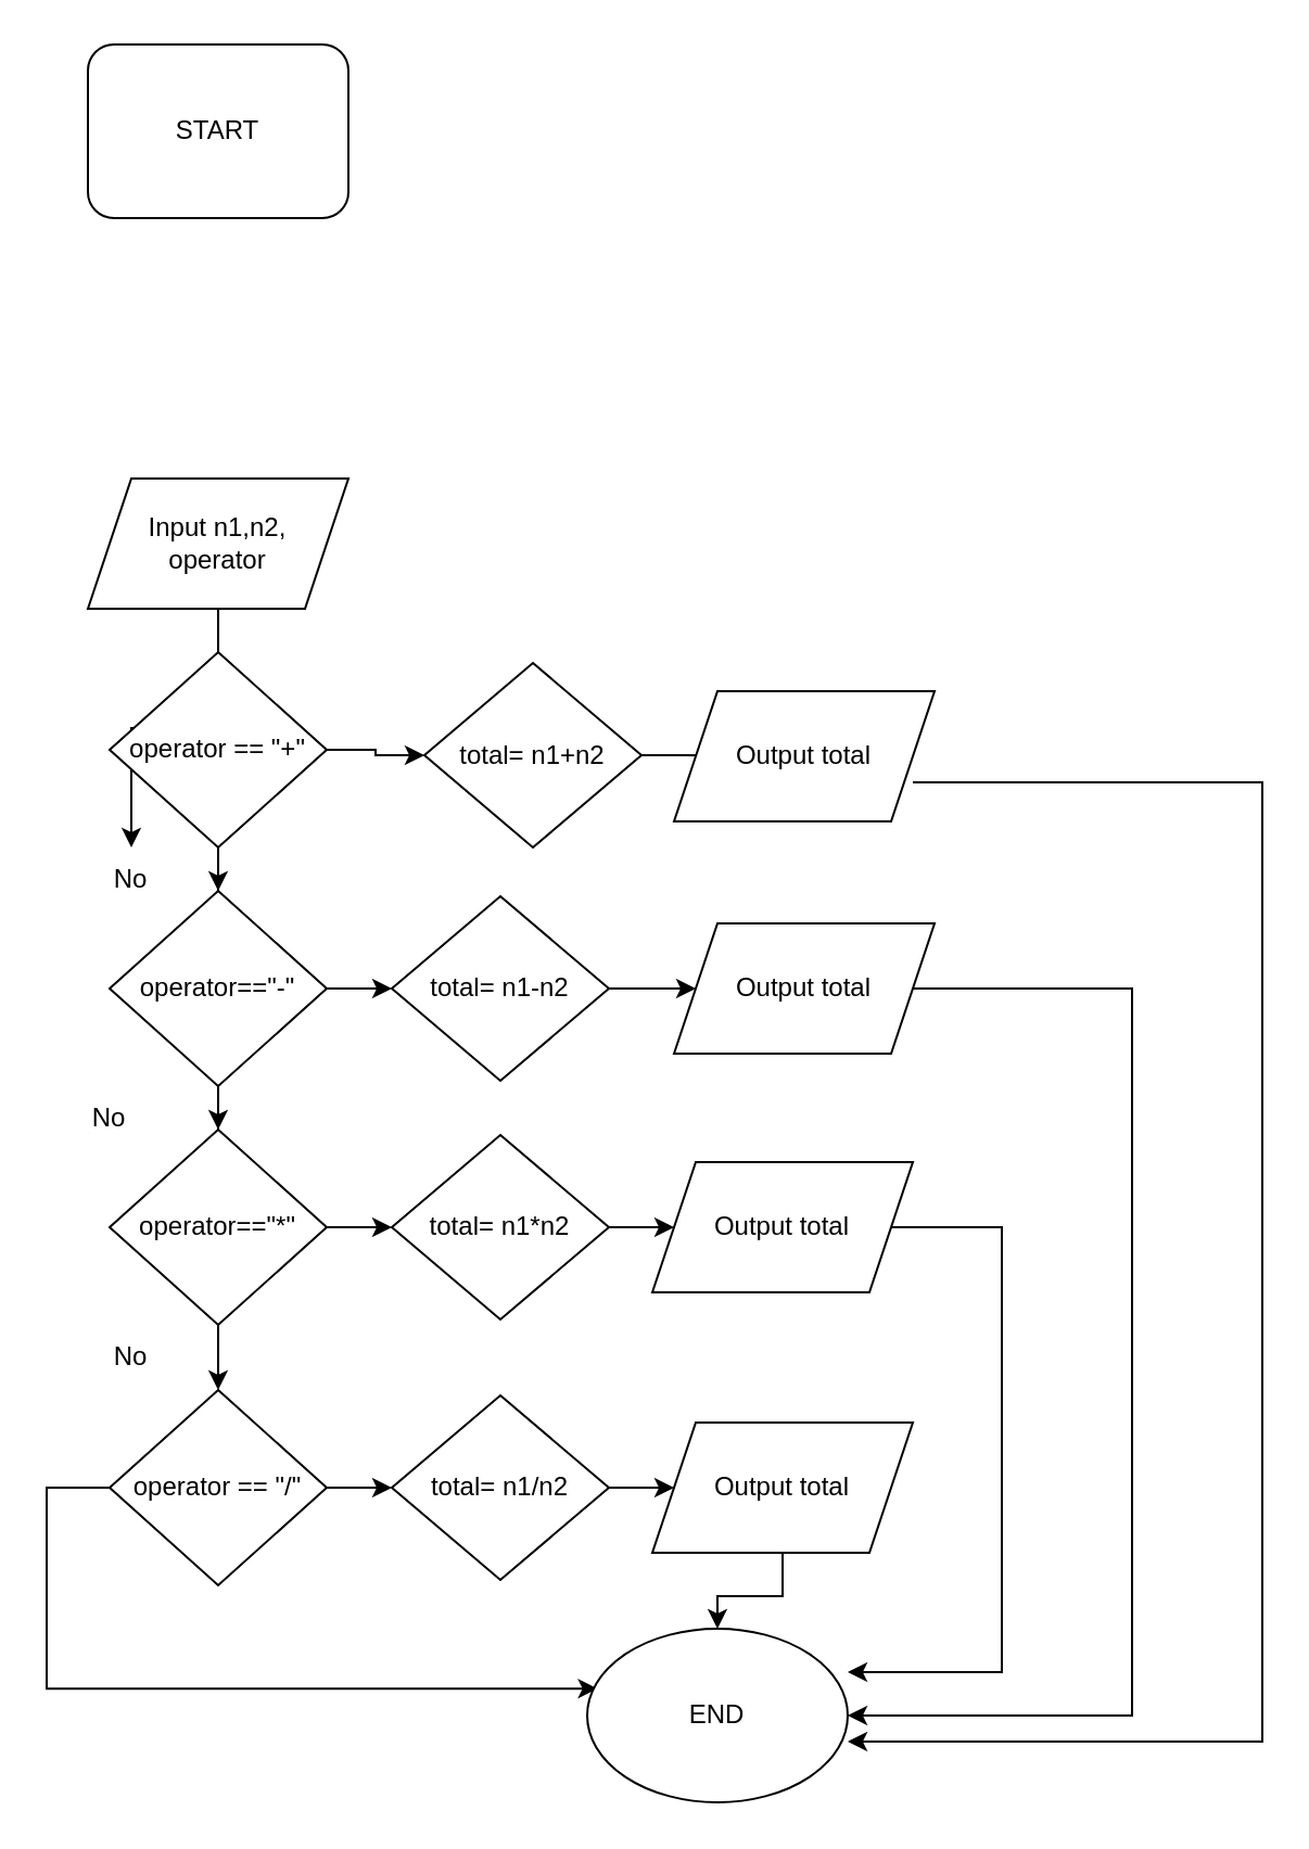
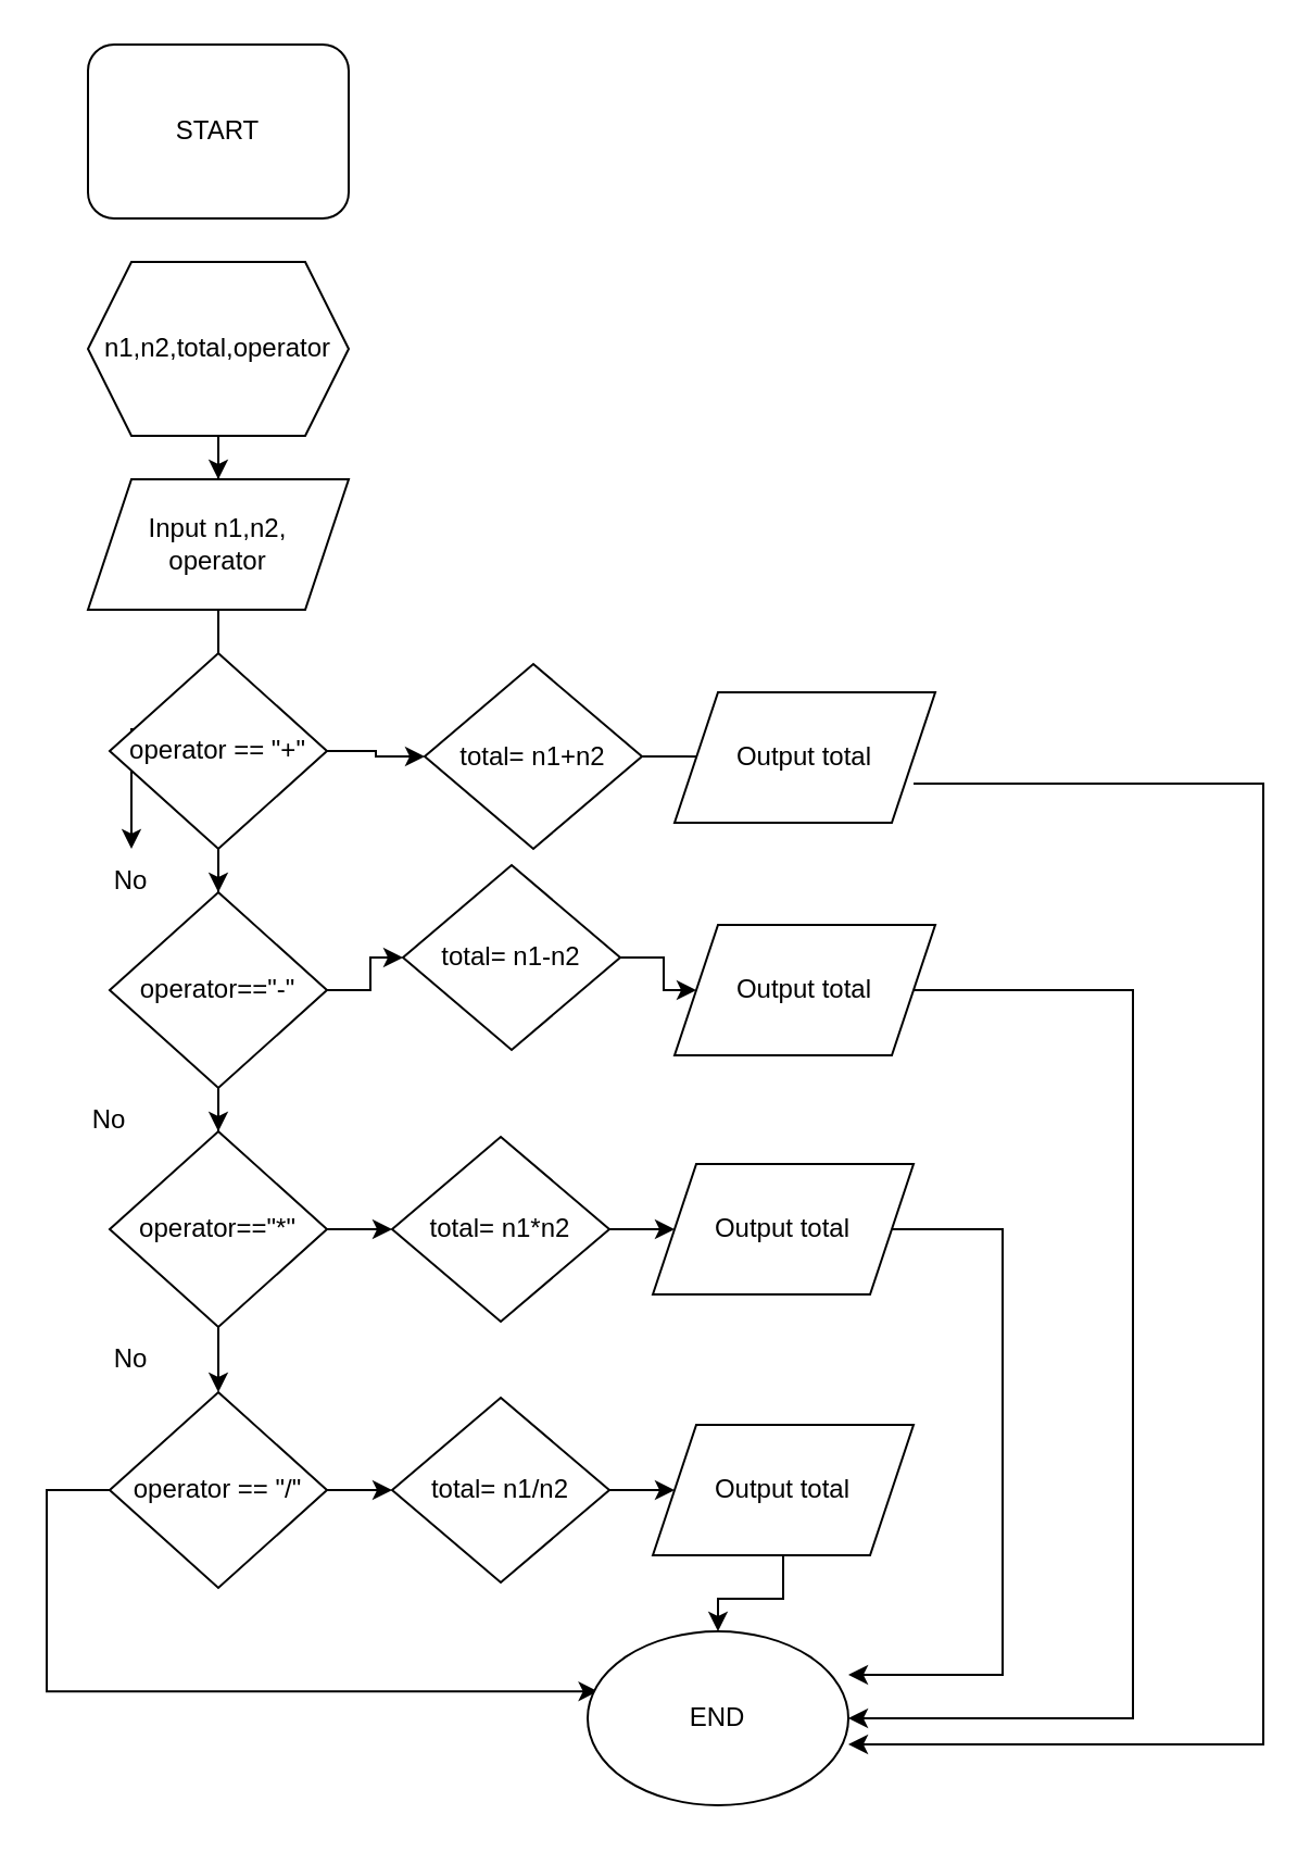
  <mxCell id="0" />
  <mxCell id="1" parent="0" />
  <mxCell id="2" value="START" style="whiteSpace=wrap;html=1;rounded=1;" vertex="1" parent="1"><mxGeometry x="40" y="20" width="120" height="80" as="geometry" /></mxCell>
+ <mxCell id="3" value="" style="edgeStyle=orthogonalEdgeStyle;rounded=0;orthogonalLoop=1;jettySize=auto;html=1;" edge="1" parent="1" source="4" target="6"><mxGeometry relative="1" as="geometry" /></mxCell>
+ <mxCell id="4" value="n1,n2,total,operator" style="shape=hexagon;perimeter=hexagonPerimeter2;whiteSpace=wrap;html=1;fixedSize=1;" vertex="1" parent="1"><mxGeometry x="40" y="120" width="120" height="80" as="geometry" /></mxCell>
  <mxCell id="5" value="" style="edgeStyle=orthogonalEdgeStyle;rounded=0;orthogonalLoop=1;jettySize=auto;html=1;" edge="1" parent="1" source="6" target="20"><mxGeometry relative="1" as="geometry" /></mxCell>
  <mxCell id="6" value="Input n1,n2,&lt;br&gt;operator" style="shape=parallelogram;perimeter=parallelogramPerimeter;whiteSpace=wrap;html=1;fixedSize=1;" vertex="1" parent="1"><mxGeometry x="40" y="220" width="120" height="60" as="geometry" /></mxCell>
  <mxCell id="7" style="edgeStyle=orthogonalEdgeStyle;rounded=0;orthogonalLoop=1;jettySize=auto;html=1;" edge="1" parent="1" source="9" target="12"><mxGeometry relative="1" as="geometry" /></mxCell>
  <mxCell id="8" value="" style="edgeStyle=orthogonalEdgeStyle;rounded=0;orthogonalLoop=1;jettySize=auto;html=1;" edge="1" parent="1" source="9" target="24"><mxGeometry relative="1" as="geometry" /></mxCell>
  <mxCell id="9" value="operator == &quot;+&quot;" style="rhombus;whiteSpace=wrap;html=1;" vertex="1" parent="1"><mxGeometry x="50" y="300" width="100" height="90" as="geometry" /></mxCell>
  <mxCell id="10" value="" style="edgeStyle=orthogonalEdgeStyle;rounded=0;orthogonalLoop=1;jettySize=auto;html=1;" edge="1" parent="1" source="12" target="15"><mxGeometry relative="1" as="geometry" /></mxCell>
  <mxCell id="11" value="" style="edgeStyle=orthogonalEdgeStyle;rounded=0;orthogonalLoop=1;jettySize=auto;html=1;" edge="1" parent="1" source="12" target="26"><mxGeometry relative="1" as="geometry" /></mxCell>
  <mxCell id="12" value="operator==&quot;-&quot;" style="rhombus;whiteSpace=wrap;html=1;" vertex="1" parent="1"><mxGeometry x="50" y="410" width="100" height="90" as="geometry" /></mxCell>
  <mxCell id="13" value="" style="edgeStyle=orthogonalEdgeStyle;rounded=0;orthogonalLoop=1;jettySize=auto;html=1;" edge="1" parent="1" source="15" target="18"><mxGeometry relative="1" as="geometry" /></mxCell>
  <mxCell id="14" value="" style="edgeStyle=orthogonalEdgeStyle;rounded=0;orthogonalLoop=1;jettySize=auto;html=1;" edge="1" parent="1" source="15" target="28"><mxGeometry relative="1" as="geometry" /></mxCell>
  <mxCell id="15" value="operator==&quot;*&quot;" style="rhombus;whiteSpace=wrap;html=1;" vertex="1" parent="1"><mxGeometry x="50" y="520" width="100" height="90" as="geometry" /></mxCell>
  <mxCell id="16" style="edgeStyle=orthogonalEdgeStyle;rounded=0;orthogonalLoop=1;jettySize=auto;html=1;entryX=0.04;entryY=0.345;entryDx=0;entryDy=0;entryPerimeter=0;" edge="1" parent="1" source="18" target="19"><mxGeometry relative="1" as="geometry"><mxPoint x="20" y="840" as="targetPoint" /><Array as="points"><mxPoint x="21" y="685" /><mxPoint x="21" y="778" /></Array></mxGeometry></mxCell>
  <mxCell id="17" value="" style="edgeStyle=orthogonalEdgeStyle;rounded=0;orthogonalLoop=1;jettySize=auto;html=1;" edge="1" parent="1" source="18" target="30"><mxGeometry relative="1" as="geometry" /></mxCell>
  <mxCell id="18" value="operator == &quot;/&quot;" style="rhombus;whiteSpace=wrap;html=1;" vertex="1" parent="1"><mxGeometry x="50" y="640" width="100" height="90" as="geometry" /></mxCell>
  <mxCell id="19" value="END" style="ellipse;whiteSpace=wrap;html=1;" vertex="1" parent="1"><mxGeometry x="270" y="750" width="120" height="80" as="geometry" /></mxCell>
  <mxCell id="20" value="No" style="text;html=1;strokeColor=none;fillColor=none;align=center;verticalAlign=middle;whiteSpace=wrap;rounded=0;" vertex="1" parent="1"><mxGeometry x="30" y="390" width="60" height="30" as="geometry" /></mxCell>
  <mxCell id="21" value="No" style="text;html=1;strokeColor=none;fillColor=none;align=center;verticalAlign=middle;whiteSpace=wrap;rounded=0;" vertex="1" parent="1"><mxGeometry x="20" y="500" width="60" height="30" as="geometry" /></mxCell>
  <mxCell id="22" value="No" style="text;html=1;strokeColor=none;fillColor=none;align=center;verticalAlign=middle;whiteSpace=wrap;rounded=0;" vertex="1" parent="1"><mxGeometry x="30" y="610" width="60" height="30" as="geometry" /></mxCell>
  <mxCell id="23" value="" style="edgeStyle=orthogonalEdgeStyle;rounded=0;orthogonalLoop=1;jettySize=auto;html=1;" edge="1" parent="1" source="24" target="32"><mxGeometry relative="1" as="geometry" /></mxCell>
  <mxCell id="24" value="total= n1+n2" style="rhombus;whiteSpace=wrap;html=1;" vertex="1" parent="1"><mxGeometry x="195" y="305" width="100" height="85" as="geometry" /></mxCell>
  <mxCell id="25" value="" style="edgeStyle=orthogonalEdgeStyle;rounded=0;orthogonalLoop=1;jettySize=auto;html=1;" edge="1" parent="1" source="26" target="34"><mxGeometry relative="1" as="geometry" /></mxCell>
- <mxCell id="26" value="total= n1-n2" style="rhombus;whiteSpace=wrap;html=1;" vertex="1" parent="1"><mxGeometry x="180" y="412.5" width="100" height="85" as="geometry" /></mxCell>
+ <mxCell id="26" value="total= n1-n2" style="rhombus;whiteSpace=wrap;html=1;" vertex="1" parent="1"><mxGeometry x="185" y="397.5" width="100" height="85" as="geometry" /></mxCell>
  <mxCell id="27" value="" style="edgeStyle=orthogonalEdgeStyle;rounded=0;orthogonalLoop=1;jettySize=auto;html=1;" edge="1" parent="1" source="28" target="36"><mxGeometry relative="1" as="geometry" /></mxCell>
  <mxCell id="28" value="total= n1*n2" style="rhombus;whiteSpace=wrap;html=1;" vertex="1" parent="1"><mxGeometry x="180" y="522.5" width="100" height="85" as="geometry" /></mxCell>
  <mxCell id="29" value="" style="edgeStyle=orthogonalEdgeStyle;rounded=0;orthogonalLoop=1;jettySize=auto;html=1;" edge="1" parent="1" source="30" target="38"><mxGeometry relative="1" as="geometry" /></mxCell>
  <mxCell id="30" value="total= n1/n2" style="rhombus;whiteSpace=wrap;html=1;" vertex="1" parent="1"><mxGeometry x="180" y="642.5" width="100" height="85" as="geometry" /></mxCell>
  <mxCell id="31" style="edgeStyle=orthogonalEdgeStyle;rounded=0;orthogonalLoop=1;jettySize=auto;html=1;entryX=1;entryY=0.5;entryDx=0;entryDy=0;" edge="1" parent="1"><mxGeometry relative="1" as="geometry"><mxPoint x="390" y="802" as="targetPoint" /><mxPoint x="420" y="360" as="sourcePoint" /><Array as="points"><mxPoint x="581" y="360" /><mxPoint x="581" y="802" /></Array></mxGeometry></mxCell>
  <mxCell id="32" value="Output total" style="shape=parallelogram;perimeter=parallelogramPerimeter;whiteSpace=wrap;html=1;fixedSize=1;" vertex="1" parent="1"><mxGeometry x="310" y="318" width="120" height="60" as="geometry" /></mxCell>
  <mxCell id="33" style="edgeStyle=orthogonalEdgeStyle;rounded=0;orthogonalLoop=1;jettySize=auto;html=1;entryX=1;entryY=0.5;entryDx=0;entryDy=0;" edge="1" parent="1" source="34" target="19"><mxGeometry relative="1" as="geometry"><mxPoint x="520" y="790" as="targetPoint" /><Array as="points"><mxPoint x="521" y="455" /><mxPoint x="521" y="790" /></Array></mxGeometry></mxCell>
  <mxCell id="34" value="Output total" style="shape=parallelogram;perimeter=parallelogramPerimeter;whiteSpace=wrap;html=1;fixedSize=1;" vertex="1" parent="1"><mxGeometry x="310" y="425" width="120" height="60" as="geometry" /></mxCell>
  <mxCell id="35" value="" style="edgeStyle=orthogonalEdgeStyle;rounded=0;orthogonalLoop=1;jettySize=auto;html=1;entryX=1;entryY=0.25;entryDx=0;entryDy=0;entryPerimeter=0;" edge="1" parent="1" source="36" target="19"><mxGeometry relative="1" as="geometry"><mxPoint x="460" y="770" as="targetPoint" /><Array as="points"><mxPoint x="461" y="565" /><mxPoint x="461" y="770" /></Array></mxGeometry></mxCell>
  <mxCell id="36" value="Output total" style="shape=parallelogram;perimeter=parallelogramPerimeter;whiteSpace=wrap;html=1;fixedSize=1;" vertex="1" parent="1"><mxGeometry x="300" y="535" width="120" height="60" as="geometry" /></mxCell>
  <mxCell id="37" value="" style="edgeStyle=orthogonalEdgeStyle;rounded=0;orthogonalLoop=1;jettySize=auto;html=1;" edge="1" parent="1" source="38" target="19"><mxGeometry relative="1" as="geometry" /></mxCell>
  <mxCell id="38" value="Output total" style="shape=parallelogram;perimeter=parallelogramPerimeter;whiteSpace=wrap;html=1;fixedSize=1;" vertex="1" parent="1"><mxGeometry x="300" y="655" width="120" height="60" as="geometry" /></mxCell>
